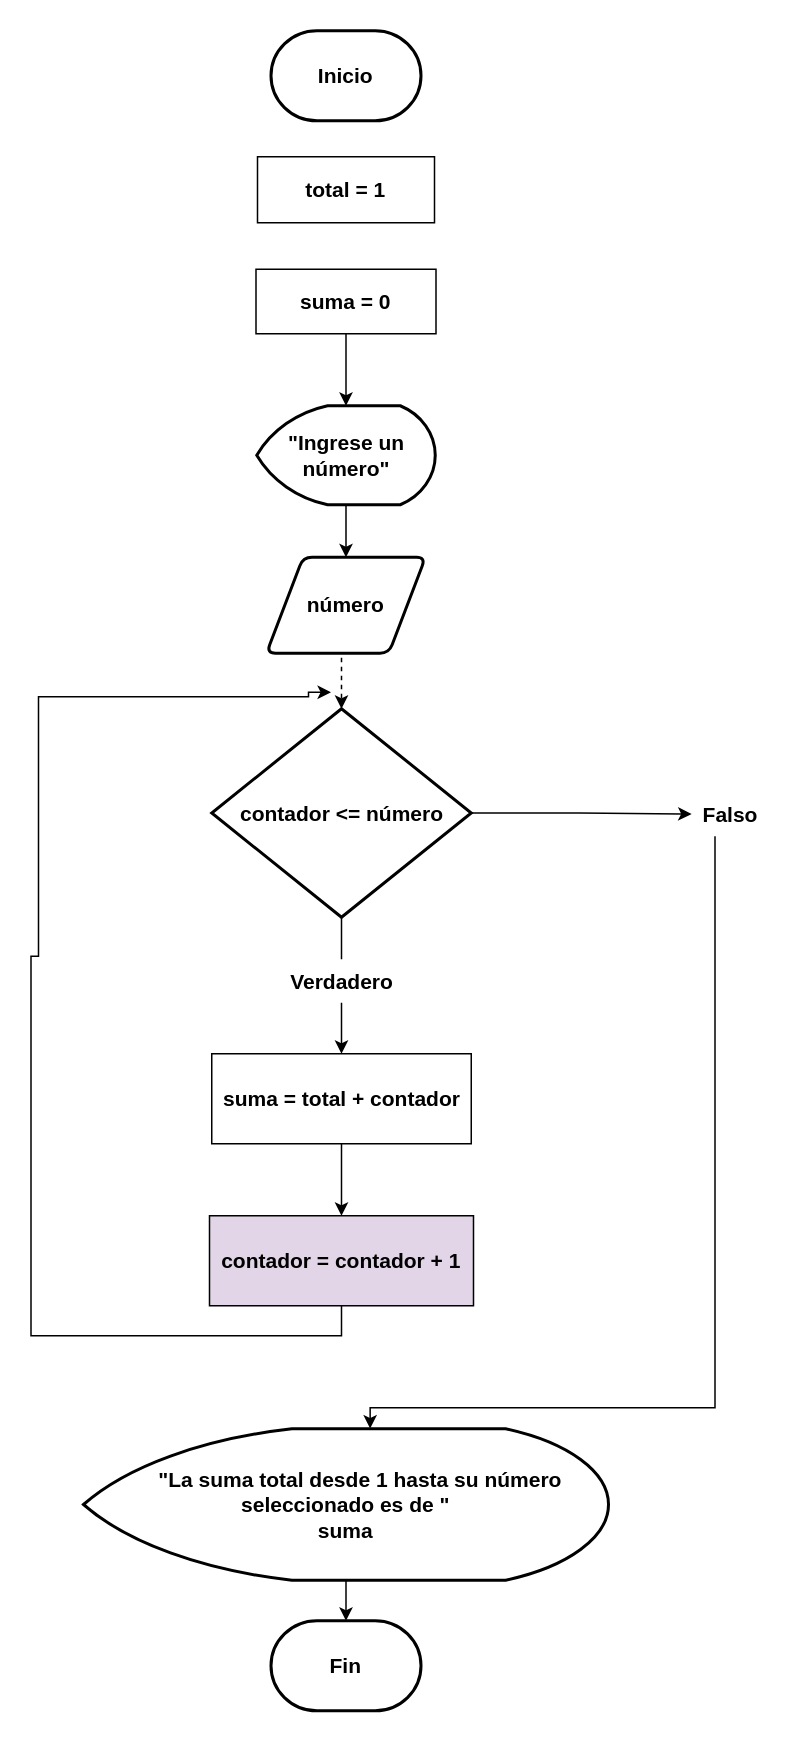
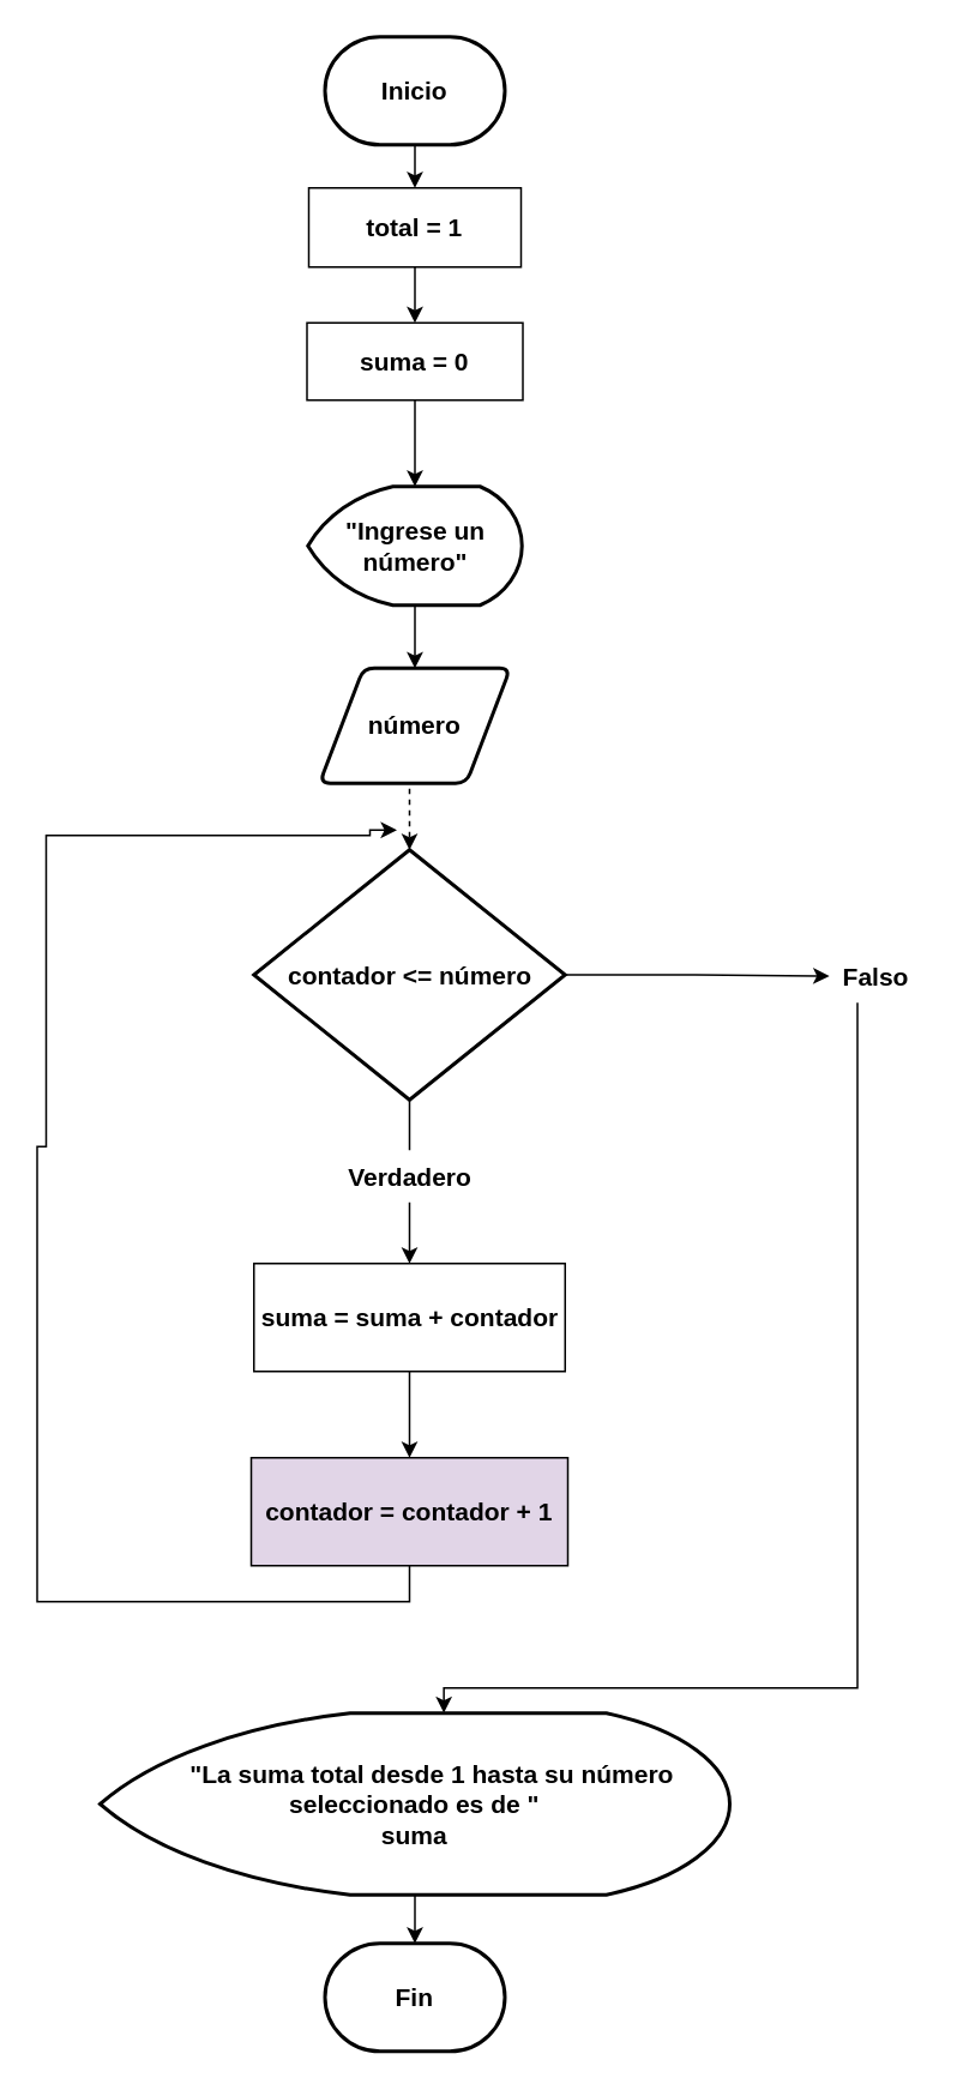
  <mxCell id="0" />
  <mxCell id="1" parent="0" />
  <mxCell id="2" style="edgeStyle=orthogonalEdgeStyle;rounded=0;orthogonalLoop=1;jettySize=auto;html=1;entryX=0.5;entryY=0;entryDx=0;entryDy=0;" edge="1" parent="1" source="3" target="5"><mxGeometry relative="1" as="geometry" /></mxCell>
- <mxCell id="3" value="&lt;b&gt;&lt;font style=&quot;font-size: 14px;&quot;&gt;suma = total + contador&lt;/font&gt;&lt;/b&gt;" style="rounded=0;whiteSpace=wrap;html=1;" vertex="1" parent="1"><mxGeometry x="140.5" y="702" width="173" height="60" as="geometry" /></mxCell>
+ <mxCell id="3" value="&lt;b&gt;&lt;font style=&quot;font-size: 14px;&quot;&gt;suma = suma + contador&lt;/font&gt;&lt;/b&gt;" style="rounded=0;whiteSpace=wrap;html=1;" vertex="1" parent="1"><mxGeometry x="140.5" y="702" width="173" height="60" as="geometry" /></mxCell>
  <mxCell id="4" style="edgeStyle=orthogonalEdgeStyle;rounded=0;orthogonalLoop=1;jettySize=auto;html=1;exitX=0.5;exitY=1;exitDx=0;exitDy=0;" edge="1" parent="1" source="5"><mxGeometry relative="1" as="geometry"><mxPoint x="220" y="461" as="targetPoint" /><Array as="points"><mxPoint x="227" y="890" /><mxPoint x="20" y="890" /><mxPoint x="20" y="637" /><mxPoint x="25" y="637" /><mxPoint x="25" y="464" /><mxPoint x="205" y="464" /><mxPoint x="205" y="461" /></Array></mxGeometry></mxCell>
  <mxCell id="5" value="&lt;b&gt;&lt;font style=&quot;font-size: 14px;&quot;&gt;contador = contador + 1&lt;/font&gt;&lt;/b&gt;" style="rounded=0;whiteSpace=wrap;html=1;fillColor=#e1d5e7;" vertex="1" parent="1"><mxGeometry x="139" y="810" width="176" height="60" as="geometry" /></mxCell>
+ <mxCell id="6" style="edgeStyle=orthogonalEdgeStyle;rounded=0;orthogonalLoop=1;jettySize=auto;html=1;exitX=0.5;exitY=1;exitDx=0;exitDy=0;entryX=0.5;entryY=0;entryDx=0;entryDy=0;" edge="1" parent="1" source="7" target="8"><mxGeometry relative="1" as="geometry" /></mxCell>
  <mxCell id="7" value="&lt;b&gt;&lt;font style=&quot;font-size: 14px;&quot;&gt;total = 1&lt;/font&gt;&lt;/b&gt;" style="rounded=0;whiteSpace=wrap;html=1;" vertex="1" parent="1"><mxGeometry x="171" y="104" width="118" height="44" as="geometry" /></mxCell>
  <mxCell id="8" value="&lt;b&gt;&lt;font style=&quot;font-size: 14px;&quot;&gt;suma = 0&lt;/font&gt;&lt;/b&gt;" style="rounded=0;whiteSpace=wrap;html=1;" vertex="1" parent="1"><mxGeometry x="170" y="179" width="120" height="43" as="geometry" /></mxCell>
  <mxCell id="9" value="&lt;b&gt;&lt;font style=&quot;font-size: 14px;&quot;&gt;Fin&lt;/font&gt;&lt;/b&gt;" style="strokeWidth=2;html=1;shape=mxgraph.flowchart.terminator;whiteSpace=wrap;" vertex="1" parent="1"><mxGeometry x="180" y="1080" width="100" height="60" as="geometry" /></mxCell>
+ <mxCell id="10" style="edgeStyle=orthogonalEdgeStyle;rounded=0;orthogonalLoop=1;jettySize=auto;html=1;exitX=0.5;exitY=1;exitDx=0;exitDy=0;exitPerimeter=0;entryX=0.5;entryY=0;entryDx=0;entryDy=0;" edge="1" parent="1" source="11" target="7"><mxGeometry relative="1" as="geometry" /></mxCell>
  <mxCell id="11" value="&lt;b&gt;&lt;font style=&quot;font-size: 14px;&quot;&gt;Inicio&lt;/font&gt;&lt;/b&gt;" style="strokeWidth=2;html=1;shape=mxgraph.flowchart.terminator;whiteSpace=wrap;" vertex="1" parent="1"><mxGeometry x="180" y="20" width="100" height="60" as="geometry" /></mxCell>
  <mxCell id="12" style="edgeStyle=orthogonalEdgeStyle;rounded=0;orthogonalLoop=1;jettySize=auto;html=1;entryX=0.5;entryY=0;entryDx=0;entryDy=0;" edge="1" parent="1" source="13" target="17"><mxGeometry relative="1" as="geometry" /></mxCell>
  <mxCell id="13" value="&lt;b&gt;&lt;font style=&quot;font-size: 14px;&quot;&gt;&quot;Ingrese un número&quot;&lt;/font&gt;&lt;/b&gt;" style="strokeWidth=2;html=1;shape=mxgraph.flowchart.display;whiteSpace=wrap;" vertex="1" parent="1"><mxGeometry x="170.5" y="270" width="119" height="66" as="geometry" /></mxCell>
  <mxCell id="14" value="&lt;div style=&quot;&quot;&gt;&lt;b style=&quot;background-color: initial; font-size: 14px;&quot;&gt;&amp;nbsp; &amp;nbsp; &amp;nbsp;&quot;La suma total desde 1 hasta su número seleccionado es de &quot;&lt;/b&gt;&lt;/div&gt;&lt;div style=&quot;font-size: 14px;&quot;&gt;&lt;b style=&quot;&quot;&gt;&lt;font style=&quot;font-size: 14px;&quot;&gt;suma&lt;/font&gt;&lt;/b&gt;&lt;/div&gt;" style="strokeWidth=2;html=1;shape=mxgraph.flowchart.display;whiteSpace=wrap;align=center;" vertex="1" parent="1"><mxGeometry x="55" y="952" width="350" height="101" as="geometry" /></mxCell>
  <mxCell id="15" style="edgeStyle=orthogonalEdgeStyle;rounded=0;orthogonalLoop=1;jettySize=auto;html=1;exitX=0.5;exitY=1;exitDx=0;exitDy=0;exitPerimeter=0;endArrow=none;" edge="1" parent="1" source="16" target="21"><mxGeometry relative="1" as="geometry" /></mxCell>
  <mxCell id="16" value="&lt;b&gt;&lt;font style=&quot;font-size: 14px;&quot;&gt;contador &amp;lt;= número&lt;/font&gt;&lt;/b&gt;" style="strokeWidth=2;html=1;shape=mxgraph.flowchart.decision;whiteSpace=wrap;" vertex="1" parent="1"><mxGeometry x="140.5" y="472" width="173" height="139" as="geometry" /></mxCell>
  <mxCell id="17" value="&lt;b&gt;&lt;font style=&quot;font-size: 14px;&quot;&gt;número&lt;/font&gt;&lt;/b&gt;" style="shape=parallelogram;html=1;strokeWidth=2;perimeter=parallelogramPerimeter;whiteSpace=wrap;rounded=1;arcSize=12;size=0.23;" vertex="1" parent="1"><mxGeometry x="177" y="371" width="106" height="64" as="geometry" /></mxCell>
  <mxCell id="18" style="edgeStyle=orthogonalEdgeStyle;rounded=0;orthogonalLoop=1;jettySize=auto;html=1;exitX=0.5;exitY=1;exitDx=0;exitDy=0;entryX=0.5;entryY=0;entryDx=0;entryDy=0;entryPerimeter=0;" edge="1" parent="1" source="8" target="13"><mxGeometry relative="1" as="geometry" /></mxCell>
  <mxCell id="19" style="edgeStyle=orthogonalEdgeStyle;rounded=0;orthogonalLoop=1;jettySize=auto;html=1;exitX=0.5;exitY=1;exitDx=0;exitDy=0;entryX=0.5;entryY=0;entryDx=0;entryDy=0;entryPerimeter=0;dashed=1;" edge="1" parent="1" source="17" target="16"><mxGeometry relative="1" as="geometry" /></mxCell>
  <mxCell id="20" style="edgeStyle=orthogonalEdgeStyle;rounded=0;orthogonalLoop=1;jettySize=auto;html=1;entryX=0.5;entryY=0;entryDx=0;entryDy=0;" edge="1" parent="1" source="21" target="3"><mxGeometry relative="1" as="geometry" /></mxCell>
  <mxCell id="21" value="&lt;b&gt;&lt;font style=&quot;font-size: 14px;&quot;&gt;Verdadero&lt;/font&gt;&lt;/b&gt;" style="text;html=1;align=center;verticalAlign=middle;resizable=0;points=[];autosize=1;strokeColor=none;fillColor=none;" vertex="1" parent="1"><mxGeometry x="184" y="639" width="86" height="29" as="geometry" /></mxCell>
  <mxCell id="22" value="&lt;b&gt;&lt;font style=&quot;font-size: 14px;&quot;&gt;Falso&lt;/font&gt;&lt;/b&gt;" style="text;html=1;align=center;verticalAlign=middle;resizable=0;points=[];autosize=1;strokeColor=none;fillColor=none;" vertex="1" parent="1"><mxGeometry x="458" y="528" width="55" height="29" as="geometry" /></mxCell>
  <mxCell id="23" style="edgeStyle=orthogonalEdgeStyle;rounded=0;orthogonalLoop=1;jettySize=auto;html=1;entryX=0.044;entryY=0.488;entryDx=0;entryDy=0;entryPerimeter=0;" edge="1" parent="1" source="16" target="22"><mxGeometry relative="1" as="geometry" /></mxCell>
  <mxCell id="24" style="edgeStyle=orthogonalEdgeStyle;rounded=0;orthogonalLoop=1;jettySize=auto;html=1;entryX=0.546;entryY=-0.001;entryDx=0;entryDy=0;entryPerimeter=0;" edge="1" parent="1" source="22" target="14"><mxGeometry relative="1" as="geometry"><Array as="points"><mxPoint x="476" y="938" /></Array></mxGeometry></mxCell>
  <mxCell id="25" style="edgeStyle=orthogonalEdgeStyle;rounded=0;orthogonalLoop=1;jettySize=auto;html=1;exitX=0.5;exitY=1;exitDx=0;exitDy=0;exitPerimeter=0;entryX=0.5;entryY=0;entryDx=0;entryDy=0;entryPerimeter=0;" edge="1" parent="1" source="14" target="9"><mxGeometry relative="1" as="geometry" /></mxCell>
